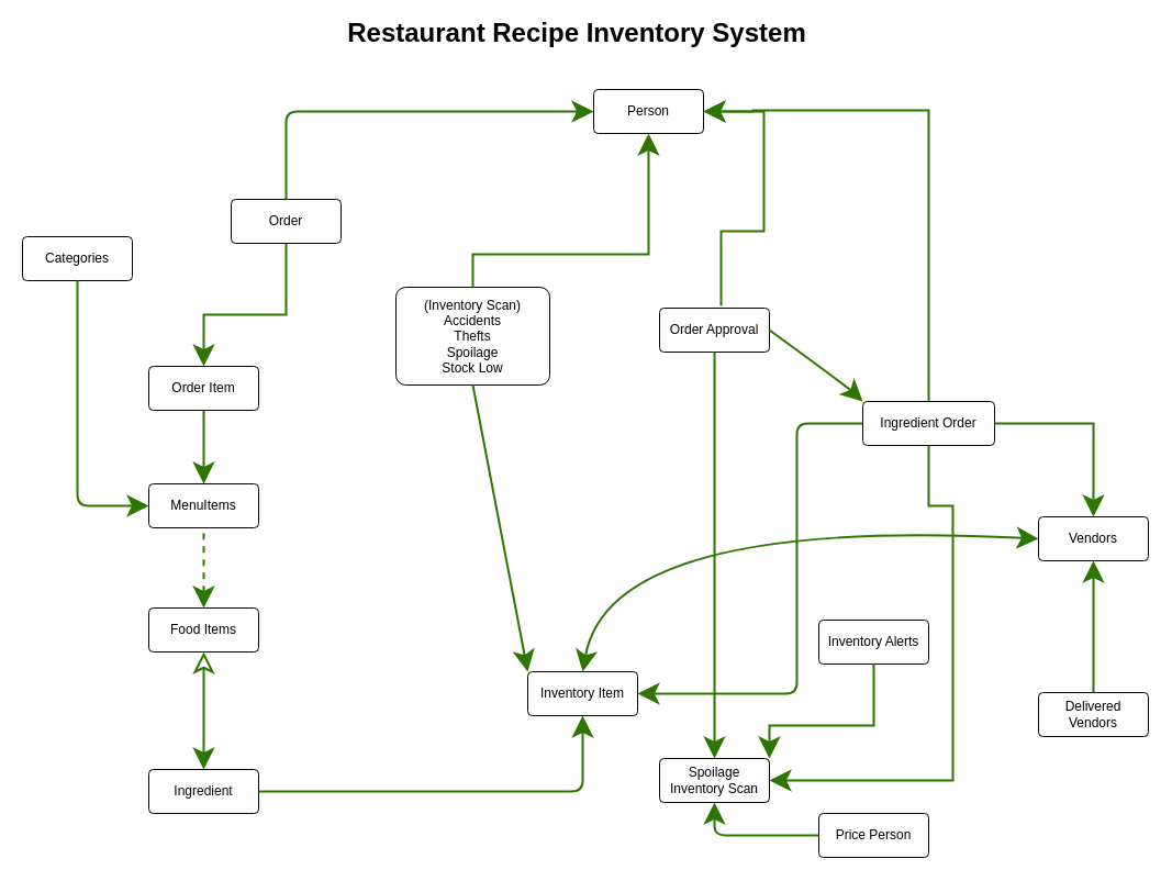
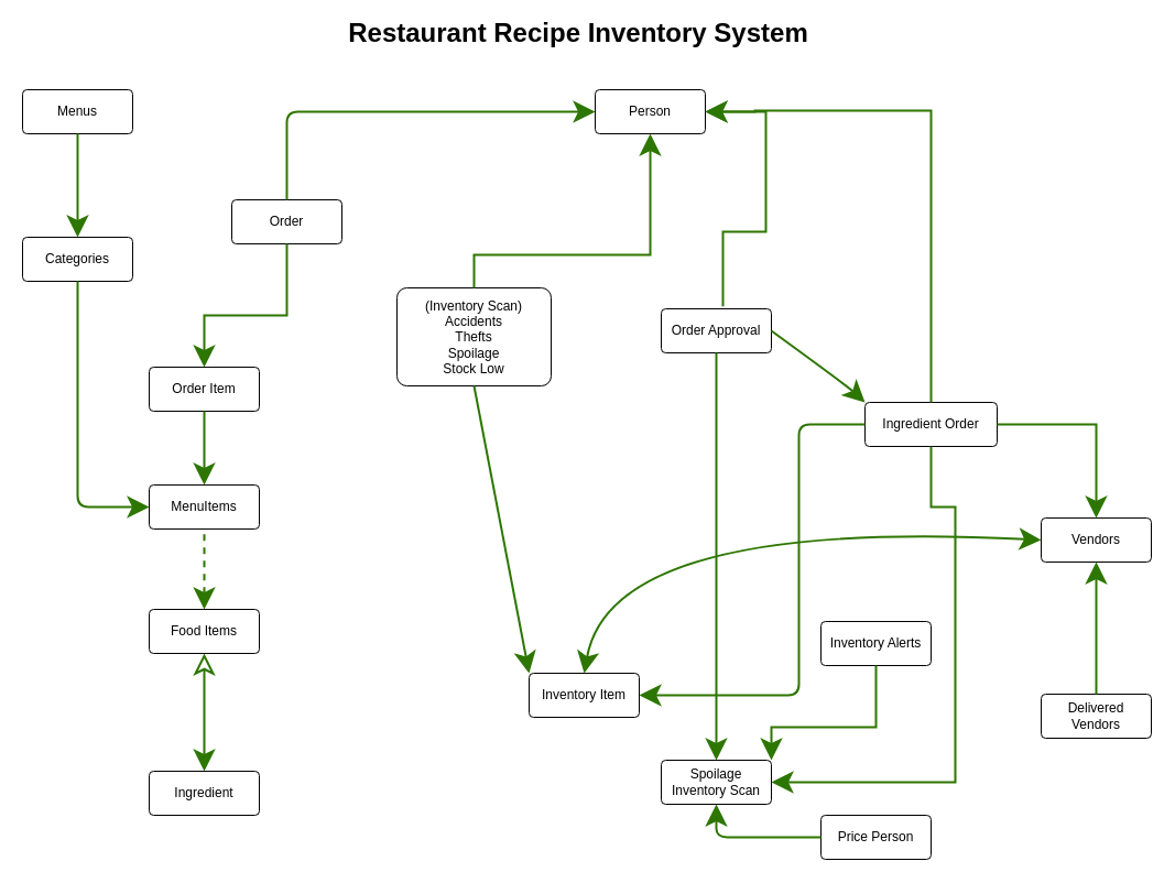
  <mxCell id="0" />
  <mxCell id="1" parent="0" />
  <mxCell id="2" value="Order" style="rounded=1;arcSize=10;whiteSpace=wrap;html=1;align=center;" parent="1" vertex="1"><mxGeometry x="210" y="181" width="100" height="40" as="geometry" /></mxCell>
  <mxCell id="3" value="Categories" style="rounded=1;arcSize=10;whiteSpace=wrap;html=1;align=center;" parent="1" vertex="1"><mxGeometry x="20" y="215" width="100" height="40" as="geometry" /></mxCell>
  <mxCell id="4" value="" style="edgeStyle=segmentEdgeStyle;endArrow=none;html=1;endSize=14;strokeWidth=2;endFill=0;entryX=0.5;entryY=1;entryDx=0;entryDy=0;fillColor=#60a917;strokeColor=#2D7600;startSize=14;startArrow=classic;startFill=1;exitX=0;exitY=0.5;exitDx=0;exitDy=0;" parent="1" source="38" target="3" edge="1"><mxGeometry width="50" height="50" relative="1" as="geometry"><mxPoint x="35" y="590" as="sourcePoint" /><mxPoint x="45" y="290" as="targetPoint" /><Array as="points"><mxPoint x="70" y="460" /></Array></mxGeometry></mxCell>
  <mxCell id="5" value="" style="edgeStyle=elbowEdgeStyle;elbow=horizontal;endArrow=classic;html=1;endSize=14;strokeWidth=2;endFill=1;entryX=0;entryY=0.5;entryDx=0;entryDy=0;exitX=0.5;exitY=0;exitDx=0;exitDy=0;fillColor=#60a917;strokeColor=#2D7600;startArrow=none;startFill=0;targetPerimeterSpacing=14;sourcePerimeterSpacing=14;startSize=14;" parent="1" source="2" target="12" edge="1"><mxGeometry width="50" height="50" relative="1" as="geometry"><mxPoint x="210" y="411" as="sourcePoint" /><mxPoint x="370" y="101" as="targetPoint" /><Array as="points"><mxPoint x="260" y="161" /></Array></mxGeometry></mxCell>
  <mxCell id="6" value="" style="edgeStyle=orthogonalEdgeStyle;rounded=0;orthogonalLoop=1;jettySize=auto;html=1;endArrow=classic;endFill=1;endSize=14;strokeWidth=2;fillColor=#60a917;strokeColor=#2D7600;startSize=14;startArrow=none;startFill=0;exitX=0.5;exitY=1;exitDx=0;exitDy=0;entryX=0.5;entryY=0;entryDx=0;entryDy=0;" parent="1" source="2" target="7" edge="1"><mxGeometry relative="1" as="geometry"><Array as="points"><mxPoint x="260" y="286" /><mxPoint x="185" y="286" /></Array><mxPoint x="185" y="330" as="targetPoint" /></mxGeometry></mxCell>
  <mxCell id="7" value="Order Item" style="rounded=1;arcSize=10;whiteSpace=wrap;html=1;align=center;" parent="1" vertex="1"><mxGeometry x="135" y="333" width="100" height="40" as="geometry" /></mxCell>
  <mxCell id="8" value="Food Items" style="rounded=1;arcSize=10;whiteSpace=wrap;html=1;align=center;" parent="1" vertex="1"><mxGeometry x="135" y="553" width="100" height="40" as="geometry" /></mxCell>
  <mxCell id="9" value="Ingredient" style="rounded=1;arcSize=10;whiteSpace=wrap;html=1;align=center;" parent="1" vertex="1"><mxGeometry x="135" y="700" width="100" height="40" as="geometry" /></mxCell>
  <mxCell id="10" value="" style="edgeStyle=elbowEdgeStyle;elbow=vertical;endArrow=classic;html=1;endSize=14;strokeWidth=2;endFill=0;entryX=0.5;entryY=1;entryDx=0;entryDy=0;exitX=0.5;exitY=0;exitDx=0;exitDy=0;fillColor=#60a917;strokeColor=#2D7600;startSize=14;startArrow=classic;startFill=1;" parent="1" source="9" target="8" edge="1"><mxGeometry width="50" height="50" relative="1" as="geometry"><mxPoint x="180" y="531" as="sourcePoint" /><mxPoint x="270" y="481" as="targetPoint" /></mxGeometry></mxCell>
  <mxCell id="11" value="Inventory Item&lt;br&gt;" style="rounded=1;arcSize=10;whiteSpace=wrap;html=1;align=center;" parent="1" vertex="1"><mxGeometry x="480" y="611" width="100" height="40" as="geometry" /></mxCell>
  <mxCell id="12" value="Person" style="rounded=1;arcSize=10;whiteSpace=wrap;html=1;align=center;" parent="1" vertex="1"><mxGeometry x="540" y="81" width="100" height="40" as="geometry" /></mxCell>
  <mxCell id="13" value="Order Approval" style="rounded=1;arcSize=10;whiteSpace=wrap;html=1;align=center;" parent="1" vertex="1"><mxGeometry x="600" y="280" width="100" height="40" as="geometry" /></mxCell>
  <mxCell id="14" value="Ingredient Order" style="rounded=1;arcSize=10;whiteSpace=wrap;html=1;align=center;" parent="1" vertex="1"><mxGeometry x="785" y="365" width="120" height="40" as="geometry" /></mxCell>
  <mxCell id="15" value="" style="curved=1;endArrow=classic;html=1;entryX=0;entryY=0;entryDx=0;entryDy=0;endFill=1;fillColor=#60a917;strokeColor=#2D7600;strokeWidth=2;endSize=14;startArrow=none;startFill=0;targetPerimeterSpacing=14;sourcePerimeterSpacing=13;startSize=14;" parent="1" target="14" edge="1"><mxGeometry width="50" height="50" relative="1" as="geometry"><mxPoint x="700" y="300" as="sourcePoint" /><mxPoint x="860" y="391" as="targetPoint" /><Array as="points"><mxPoint x="770" y="351" /></Array></mxGeometry></mxCell>
  <mxCell id="16" value="Vendors" style="rounded=1;arcSize=10;whiteSpace=wrap;html=1;align=center;" parent="1" vertex="1"><mxGeometry x="945" y="470" width="100" height="40" as="geometry" /></mxCell>
  <mxCell id="17" value="" style="edgeStyle=orthogonalEdgeStyle;rounded=0;orthogonalLoop=1;jettySize=auto;html=1;endArrow=classic;endFill=1;endSize=14;strokeWidth=2;fillColor=#60a917;strokeColor=#2D7600;exitX=0.5;exitY=1;exitDx=0;exitDy=0;entryX=1;entryY=0.5;entryDx=0;entryDy=0;startArrow=none;startFill=0;startSize=14;" parent="1" source="14" target="30" edge="1"><mxGeometry relative="1" as="geometry"><mxPoint x="920" y="581" as="sourcePoint" /><mxPoint x="765" y="680" as="targetPoint" /><Array as="points"><mxPoint x="845" y="460" /><mxPoint x="867" y="460" /><mxPoint x="867" y="710" /></Array></mxGeometry></mxCell>
  <mxCell id="18" value="" style="elbow=vertical;endArrow=classic;html=1;endSize=14;strokeWidth=2;endFill=1;exitX=0.5;exitY=1;exitDx=0;exitDy=0;fillColor=#60a917;strokeColor=#2D7600;entryX=0.5;entryY=0;entryDx=0;entryDy=0;startSize=14;startArrow=none;startFill=0;" parent="1" source="13" target="30" edge="1"><mxGeometry width="50" height="50" relative="1" as="geometry"><mxPoint x="345" y="531" as="sourcePoint" /><mxPoint x="219" y="391" as="targetPoint" /></mxGeometry></mxCell>
  <mxCell id="19" value="" style="edgeStyle=orthogonalEdgeStyle;rounded=0;orthogonalLoop=1;jettySize=auto;html=1;endArrow=none;endFill=0;endSize=14;strokeWidth=2;fillColor=#60a917;strokeColor=#2D7600;entryX=1;entryY=0.5;entryDx=0;entryDy=0;exitX=0.5;exitY=0;exitDx=0;exitDy=0;startSize=14;startArrow=classic;startFill=1;" parent="1" source="16" target="14" edge="1"><mxGeometry relative="1" as="geometry"><mxPoint x="320" y="211" as="sourcePoint" /><mxPoint x="600" y="131" as="targetPoint" /></mxGeometry></mxCell>
  <mxCell id="20" value="" style="edgeStyle=elbowEdgeStyle;elbow=horizontal;endArrow=none;html=1;endSize=14;strokeWidth=2;endFill=0;entryX=0;entryY=0.5;entryDx=0;entryDy=0;exitX=1;exitY=0.5;exitDx=0;exitDy=0;fillColor=#60a917;strokeColor=#2D7600;startSize=14;startArrow=classic;startFill=1;" parent="1" source="11" target="14" edge="1"><mxGeometry width="50" height="50" relative="1" as="geometry"><mxPoint x="840" y="841" as="sourcePoint" /><mxPoint x="890" y="791" as="targetPoint" /><Array as="points"><mxPoint x="725" y="520" /></Array></mxGeometry></mxCell>
  <mxCell id="21" value="" style="edgeStyle=orthogonalEdgeStyle;rounded=0;orthogonalLoop=1;jettySize=auto;html=1;endArrow=classic;endFill=1;endSize=14;strokeWidth=2;fillColor=#60a917;strokeColor=#2D7600;exitX=0.5;exitY=0;exitDx=0;exitDy=0;startSize=14;startArrow=none;startFill=0;entryX=1;entryY=0.5;entryDx=0;entryDy=0;" parent="1" source="14" target="12" edge="1"><mxGeometry relative="1" as="geometry"><mxPoint x="990" y="261" as="sourcePoint" /><mxPoint x="735" y="60" as="targetPoint" /><Array as="points"><mxPoint x="845" y="100" /><mxPoint x="685" y="100" /></Array></mxGeometry></mxCell>
  <mxCell id="22" value="(Inventory Scan)&lt;br&gt;Accidents&lt;br&gt;Thefts&lt;br&gt;Spoilage&lt;br&gt;Stock Low" style="rounded=1;arcSize=10;whiteSpace=wrap;html=1;align=center;" parent="1" vertex="1"><mxGeometry x="360" y="261" width="140" height="89" as="geometry" /></mxCell>
  <mxCell id="23" value="" style="edgeStyle=orthogonalEdgeStyle;rounded=0;orthogonalLoop=1;jettySize=auto;html=1;endArrow=classic;endFill=1;endSize=14;strokeWidth=2;fillColor=#60a917;strokeColor=#2D7600;entryX=0.5;entryY=1;entryDx=0;entryDy=0;exitX=0.5;exitY=0;exitDx=0;exitDy=0;startSize=14;startArrow=none;startFill=0;" parent="1" source="22" target="12" edge="1"><mxGeometry relative="1" as="geometry"><mxPoint x="320" y="211" as="sourcePoint" /><mxPoint x="550" y="111" as="targetPoint" /><Array as="points"><mxPoint x="430" y="231" /><mxPoint x="590" y="231" /></Array></mxGeometry></mxCell>
  <mxCell id="24" value="" style="curved=1;endArrow=classic;html=1;endFill=1;fillColor=#60a917;strokeColor=#2D7600;strokeWidth=2;endSize=14;startArrow=none;startFill=0;targetPerimeterSpacing=14;sourcePerimeterSpacing=13;startSize=14;entryX=0;entryY=0;entryDx=0;entryDy=0;" parent="1" target="11" edge="1"><mxGeometry width="50" height="50" relative="1" as="geometry"><mxPoint x="430" y="350" as="sourcePoint" /><mxPoint x="410" y="531" as="targetPoint" /><Array as="points" /></mxGeometry></mxCell>
  <mxCell id="25" value="" style="curved=1;endArrow=classic;html=1;endFill=1;fillColor=#60a917;strokeColor=#2D7600;strokeWidth=2;endSize=14;startArrow=classic;startFill=1;targetPerimeterSpacing=14;sourcePerimeterSpacing=13;startSize=14;entryX=0.5;entryY=0;entryDx=0;entryDy=0;exitX=0;exitY=0.5;exitDx=0;exitDy=0;exitPerimeter=0;" parent="1" source="16" target="11" edge="1"><mxGeometry width="50" height="50" relative="1" as="geometry"><mxPoint x="440" y="341" as="sourcePoint" /><mxPoint x="490" y="621" as="targetPoint" /><Array as="points"><mxPoint x="555" y="470" /></Array></mxGeometry></mxCell>
  <mxCell id="26" value="&lt;font style=&quot;font-size: 24px&quot;&gt;&lt;b&gt;Restaurant Recipe Inventory System&lt;/b&gt;&lt;/font&gt;" style="text;html=1;strokeColor=none;fillColor=none;align=center;verticalAlign=middle;whiteSpace=wrap;rounded=0;" parent="1" vertex="1"><mxGeometry x="175" y="20" width="700" height="20" as="geometry" /></mxCell>
  <mxCell id="27" value="" style="edgeStyle=orthogonalEdgeStyle;rounded=0;orthogonalLoop=1;jettySize=auto;html=1;endArrow=none;endFill=0;endSize=14;strokeWidth=2;fillColor=#60a917;strokeColor=#2D7600;exitX=1;exitY=0.5;exitDx=0;exitDy=0;startSize=14;startArrow=classic;startFill=1;entryX=0.56;entryY=-0.055;entryDx=0;entryDy=0;entryPerimeter=0;" parent="1" source="12" target="13" edge="1"><mxGeometry relative="1" as="geometry"><mxPoint x="750" y="121" as="sourcePoint" /><mxPoint x="645" y="370" as="targetPoint" /><Array as="points"><mxPoint x="695" y="101" /><mxPoint x="695" y="210" /><mxPoint x="656" y="210" /></Array></mxGeometry></mxCell>
+ <mxCell id="28" value="Menus" style="rounded=1;arcSize=10;whiteSpace=wrap;html=1;align=center;" parent="1" vertex="1"><mxGeometry x="20" y="81" width="100" height="40" as="geometry" /></mxCell>
+ <mxCell id="29" value="" style="endArrow=none;html=1;endSize=14;strokeWidth=2;endFill=0;entryX=0.5;entryY=1;entryDx=0;entryDy=0;fillColor=#60a917;strokeColor=#2D7600;targetPerimeterSpacing=14;startSize=14;sourcePerimeterSpacing=14;startArrow=classic;startFill=1;exitX=0.5;exitY=0;exitDx=0;exitDy=0;" parent="1" source="3" target="28" edge="1"><mxGeometry width="50" height="50" relative="1" as="geometry"><mxPoint x="65" y="220" as="sourcePoint" /><mxPoint x="80" y="229" as="targetPoint" /></mxGeometry></mxCell>
  <mxCell id="30" value="Spoilage&lt;br&gt;Inventory Scan" style="rounded=1;arcSize=10;whiteSpace=wrap;html=1;align=center;" parent="1" vertex="1"><mxGeometry x="600" y="690" width="100" height="40" as="geometry" /></mxCell>
  <mxCell id="31" value="Inventory Alerts" style="rounded=1;arcSize=10;whiteSpace=wrap;html=1;align=center;" parent="1" vertex="1"><mxGeometry x="745" y="564" width="100" height="40" as="geometry" /></mxCell>
  <mxCell id="32" value="" style="edgeStyle=orthogonalEdgeStyle;rounded=0;orthogonalLoop=1;jettySize=auto;html=1;endArrow=none;endFill=0;endSize=14;strokeWidth=2;fillColor=#60a917;strokeColor=#2D7600;exitX=1;exitY=0;exitDx=0;exitDy=0;entryX=0.5;entryY=1;entryDx=0;entryDy=0;startArrow=classic;startFill=1;startSize=14;" parent="1" source="30" target="31" edge="1"><mxGeometry relative="1" as="geometry"><mxPoint x="900" y="451" as="sourcePoint" /><mxPoint x="729" y="720" as="targetPoint" /><Array as="points"><mxPoint x="719" y="660" /><mxPoint x="825" y="660" /></Array></mxGeometry></mxCell>
  <mxCell id="33" value="Delivered Vendors" style="rounded=1;arcSize=10;whiteSpace=wrap;html=1;align=center;" parent="1" vertex="1"><mxGeometry x="945" y="630" width="100" height="40" as="geometry" /></mxCell>
  <mxCell id="34" value="" style="edgeStyle=orthogonalEdgeStyle;rounded=0;orthogonalLoop=1;jettySize=auto;html=1;endArrow=classic;endFill=1;endSize=14;strokeWidth=2;fillColor=#60a917;strokeColor=#2D7600;entryX=0.5;entryY=1;entryDx=0;entryDy=0;exitX=0.5;exitY=0;exitDx=0;exitDy=0;startSize=14;startArrow=none;startFill=0;" parent="1" source="33" target="16" edge="1"><mxGeometry relative="1" as="geometry"><mxPoint x="1005" y="480" as="sourcePoint" /><mxPoint x="937" y="431" as="targetPoint" /></mxGeometry></mxCell>
  <mxCell id="35" value="Price Person" style="rounded=1;arcSize=10;whiteSpace=wrap;html=1;align=center;" parent="1" vertex="1"><mxGeometry x="745" y="740" width="100" height="40" as="geometry" /></mxCell>
  <mxCell id="36" value="" style="edgeStyle=segmentEdgeStyle;endArrow=classic;html=1;startSize=14;endSize=14;sourcePerimeterSpacing=13;targetPerimeterSpacing=14;strokeWidth=2;exitX=0;exitY=0.5;exitDx=0;exitDy=0;entryX=0.5;entryY=1;entryDx=0;entryDy=0;endFill=1;startArrow=none;startFill=0;fillColor=#60a917;strokeColor=#2D7600;" parent="1" source="35" target="30" edge="1"><mxGeometry width="50" height="50" relative="1" as="geometry"><mxPoint x="552.5" y="770" as="sourcePoint" /><mxPoint x="627.5" y="794" as="targetPoint" /></mxGeometry></mxCell>
- <mxCell id="37" value="" style="edgeStyle=elbowEdgeStyle;elbow=vertical;endArrow=none;html=1;endSize=14;strokeWidth=2;endFill=0;fillColor=#60a917;strokeColor=#2D7600;startSize=14;startArrow=classic;startFill=1;entryX=1;entryY=0.5;entryDx=0;entryDy=0;exitX=0.5;exitY=1;exitDx=0;exitDy=0;" parent="1" source="11" target="9" edge="1"><mxGeometry width="50" height="50" relative="1" as="geometry"><mxPoint x="375" y="720" as="sourcePoint" /><mxPoint x="285" y="640" as="targetPoint" /><Array as="points"><mxPoint x="385" y="720" /></Array></mxGeometry></mxCell>
  <mxCell id="38" value="MenuItems" style="rounded=1;arcSize=10;whiteSpace=wrap;html=1;align=center;" parent="1" vertex="1"><mxGeometry x="135" y="440" width="100" height="40" as="geometry" /></mxCell>
  <mxCell id="39" value="" style="edgeStyle=elbowEdgeStyle;elbow=vertical;endArrow=none;html=1;endSize=14;strokeWidth=2;endFill=0;entryX=0.5;entryY=1;entryDx=0;entryDy=0;fillColor=#60a917;strokeColor=#2D7600;startSize=14;startArrow=classic;startFill=1;exitX=0.5;exitY=0;exitDx=0;exitDy=0;dashed=1;" parent="1" source="8" target="38" edge="1"><mxGeometry width="50" height="50" relative="1" as="geometry"><mxPoint x="95" y="530" as="sourcePoint" /><mxPoint x="105" y="574" as="targetPoint" /></mxGeometry></mxCell>
  <mxCell id="40" value="" style="edgeStyle=elbowEdgeStyle;elbow=vertical;endArrow=none;html=1;endSize=14;strokeWidth=2;endFill=0;entryX=0.5;entryY=1;entryDx=0;entryDy=0;fillColor=#60a917;strokeColor=#2D7600;startSize=14;startArrow=classic;startFill=1;exitX=0.5;exitY=0;exitDx=0;exitDy=0;" parent="1" source="38" target="7" edge="1"><mxGeometry width="50" height="50" relative="1" as="geometry"><mxPoint x="195" y="552" as="sourcePoint" /><mxPoint x="195" y="490" as="targetPoint" /></mxGeometry></mxCell>
